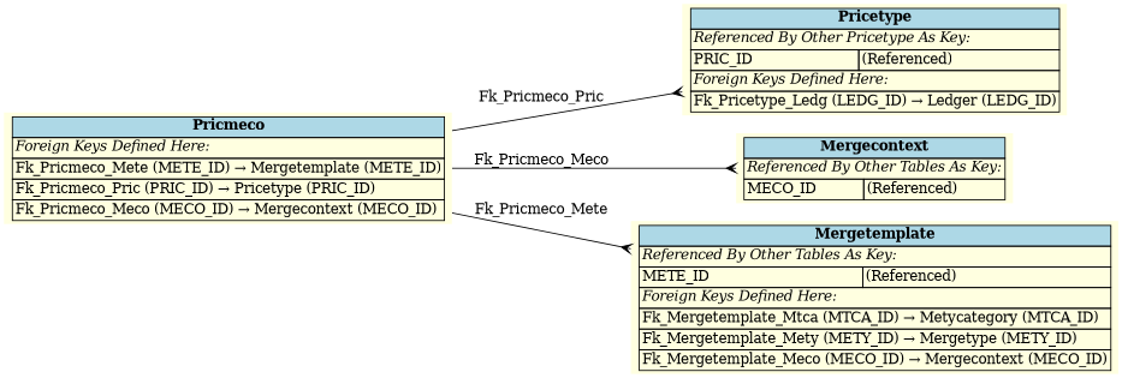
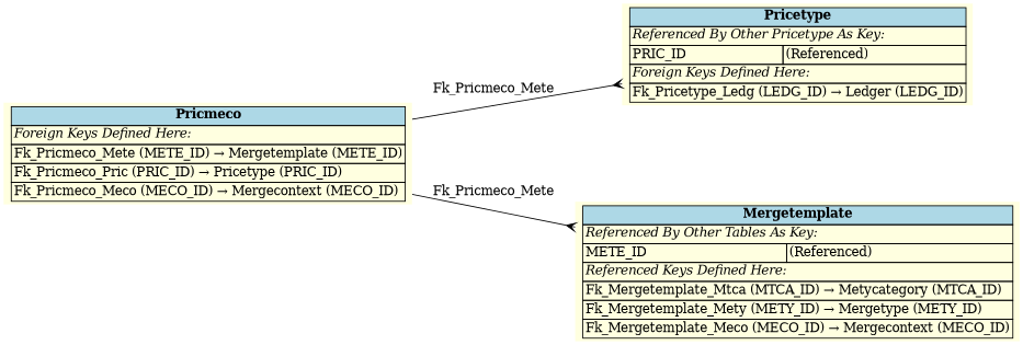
  digraph {
    rankdir=LR
    node [fillcolor=lightyellow shape=plaintext style=filled]
    edge [arrowhead=crow arrowtail=none dir=both labelfontsize=10]
    n1 [label=<     <TABLE BORDER="0" CELLBORDER="1" CELLSPACING="0" BGCOLOR="lightyellow">       <TR><TD COLSPAN="2" BGCOLOR="lightblue"><B>Pricetype</B></TD></TR>       <TR><TD COLSPAN="2" ALIGN="LEFT"><I>Referenced By Other Pricetype As Key:</I></TD></TR>       <TR><TD ALIGN="LEFT">PRIC_ID</TD><TD ALIGN="LEFT">(Referenced)</TD></TR>       <TR><TD COLSPAN="2" ALIGN="LEFT"><I>Foreign Keys Defined Here:</I></TD></TR>       <TR><TD ALIGN="LEFT" COLSPAN="2">Fk_Pricetype_Ledg (LEDG_ID) &rarr; Ledger (LEDG_ID)</TD></TR>     </TABLE>     >]
    n2 [label=<     <TABLE BORDER="0" CELLBORDER="1" CELLSPACING="0" BGCOLOR="lightyellow">       <TR><TD COLSPAN="2" BGCOLOR="lightblue"><B>Pricmeco</B></TD></TR>       <TR><TD COLSPAN="2" ALIGN="LEFT"><I>Foreign Keys Defined Here:</I></TD></TR>       <TR><TD ALIGN="LEFT" COLSPAN="2">Fk_Pricmeco_Mete (METE_ID) &rarr; Mergetemplate (METE_ID)</TD></TR>       <TR><TD ALIGN="LEFT" COLSPAN="2">Fk_Pricmeco_Pric (PRIC_ID) &rarr; Pricetype (PRIC_ID)</TD></TR>       <TR><TD ALIGN="LEFT" COLSPAN="2">Fk_Pricmeco_Meco (MECO_ID) &rarr; Mergecontext (MECO_ID)</TD></TR>     </TABLE>     >]
-   n3 [label=<     <TABLE BORDER="0" CELLBORDER="1" CELLSPACING="0" BGCOLOR="lightyellow">       <TR><TD COLSPAN="2" BGCOLOR="lightblue"><B>Mergecontext</B></TD></TR>       <TR><TD COLSPAN="2" ALIGN="LEFT"><I>Referenced By Other Tables As Key:</I></TD></TR>       <TR><TD ALIGN="LEFT">MECO_ID</TD><TD ALIGN="LEFT">(Referenced)</TD></TR>     </TABLE>     >]
-   n4 [label=<     <TABLE BORDER="0" CELLBORDER="1" CELLSPACING="0" BGCOLOR="lightyellow">       <TR><TD COLSPAN="2" BGCOLOR="lightblue"><B>Mergetemplate</B></TD></TR>       <TR><TD COLSPAN="2" ALIGN="LEFT"><I>Referenced By Other Tables As Key:</I></TD></TR>       <TR><TD ALIGN="LEFT">METE_ID</TD><TD ALIGN="LEFT">(Referenced)</TD></TR>       <TR><TD COLSPAN="2" ALIGN="LEFT"><I>Foreign Keys Defined Here:</I></TD></TR>       <TR><TD ALIGN="LEFT" COLSPAN="2">Fk_Mergetemplate_Mtca (MTCA_ID) &rarr; Metycategory (MTCA_ID)</TD></TR>       <TR><TD ALIGN="LEFT" COLSPAN="2">Fk_Mergetemplate_Mety (METY_ID) &rarr; Mergetype (METY_ID)</TD></TR>       <TR><TD ALIGN="LEFT" COLSPAN="2">Fk_Mergetemplate_Meco (MECO_ID) &rarr; Mergecontext (MECO_ID)</TD></TR>     </TABLE>     >]
-   n2 -> n1 [label=" Fk_Pricmeco_Pric "]
-   n2 -> n3 [label=" Fk_Pricmeco_Meco "]
+   n4 [label=<     <TABLE BORDER="0" CELLBORDER="1" CELLSPACING="0" BGCOLOR="lightyellow">       <TR><TD COLSPAN="2" BGCOLOR="lightblue"><B>Mergetemplate</B></TD></TR>       <TR><TD COLSPAN="2" ALIGN="LEFT"><I>Referenced By Other Tables As Key:</I></TD></TR>       <TR><TD ALIGN="LEFT">METE_ID</TD><TD ALIGN="LEFT">(Referenced)</TD></TR>       <TR><TD COLSPAN="2" ALIGN="LEFT"><I>Referenced Keys Defined Here:</I></TD></TR>       <TR><TD ALIGN="LEFT" COLSPAN="2">Fk_Mergetemplate_Mtca (MTCA_ID) &rarr; Metycategory (MTCA_ID)</TD></TR>       <TR><TD ALIGN="LEFT" COLSPAN="2">Fk_Mergetemplate_Mety (METY_ID) &rarr; Mergetype (METY_ID)</TD></TR>       <TR><TD ALIGN="LEFT" COLSPAN="2">Fk_Mergetemplate_Meco (MECO_ID) &rarr; Mergecontext (MECO_ID)</TD></TR>     </TABLE>     >]
+   n2 -> n1 [label=" Fk_Pricmeco_Mete "]
    n2 -> n4 [label=" Fk_Pricmeco_Mete "]
  }
